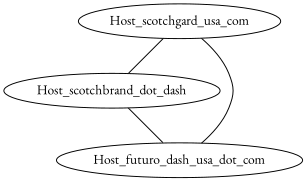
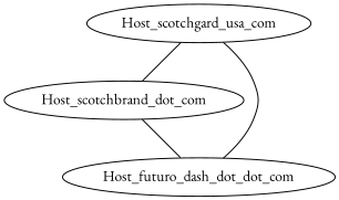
  strict graph {
    fontname="EB Garamond"
    node [fontname="EB Garamond"]
    edge [fontname="EB Garamond"]
    n1 [label=Host_scotchgard_usa_com]
-   Host_scotchbrand_dot_com [label=Host_scotchbrand_dot_dash]
-   Host_futuro_dash_usa_dot_com
+   Host_scotchbrand_dot_com
+   Host_futuro_dash_usa_dot_com [label=Host_futuro_dash_dot_dot_com]
    n1 -- Host_scotchbrand_dot_com
    n1 -- Host_futuro_dash_usa_dot_com
    Host_scotchbrand_dot_com -- Host_futuro_dash_usa_dot_com
  }
